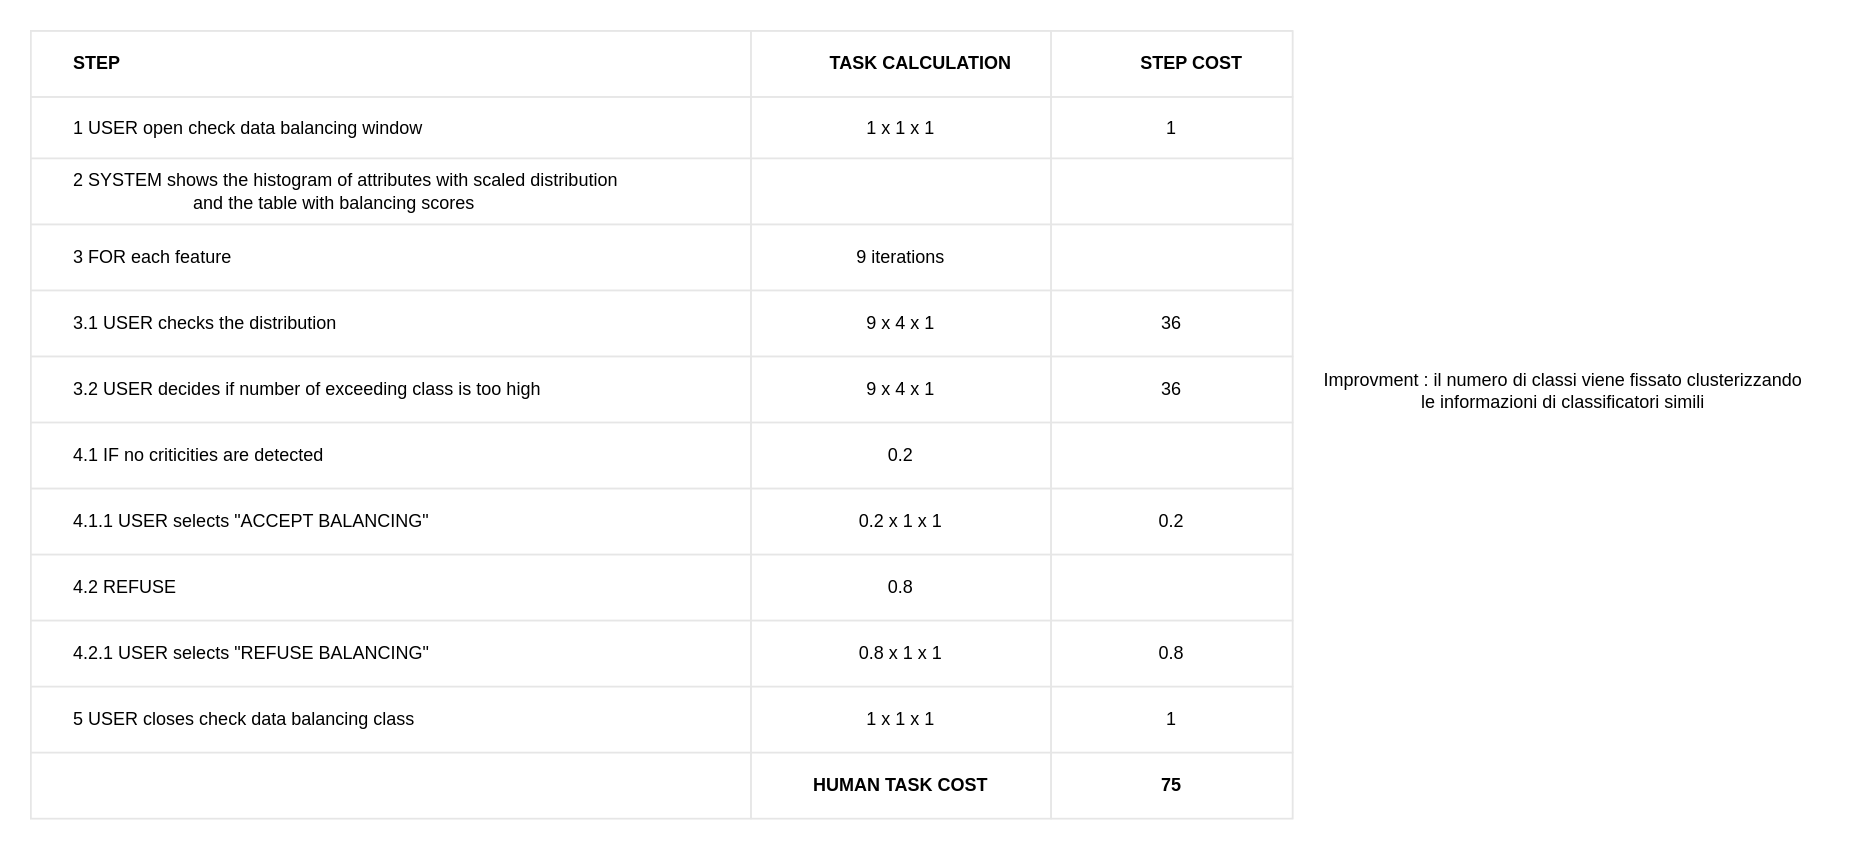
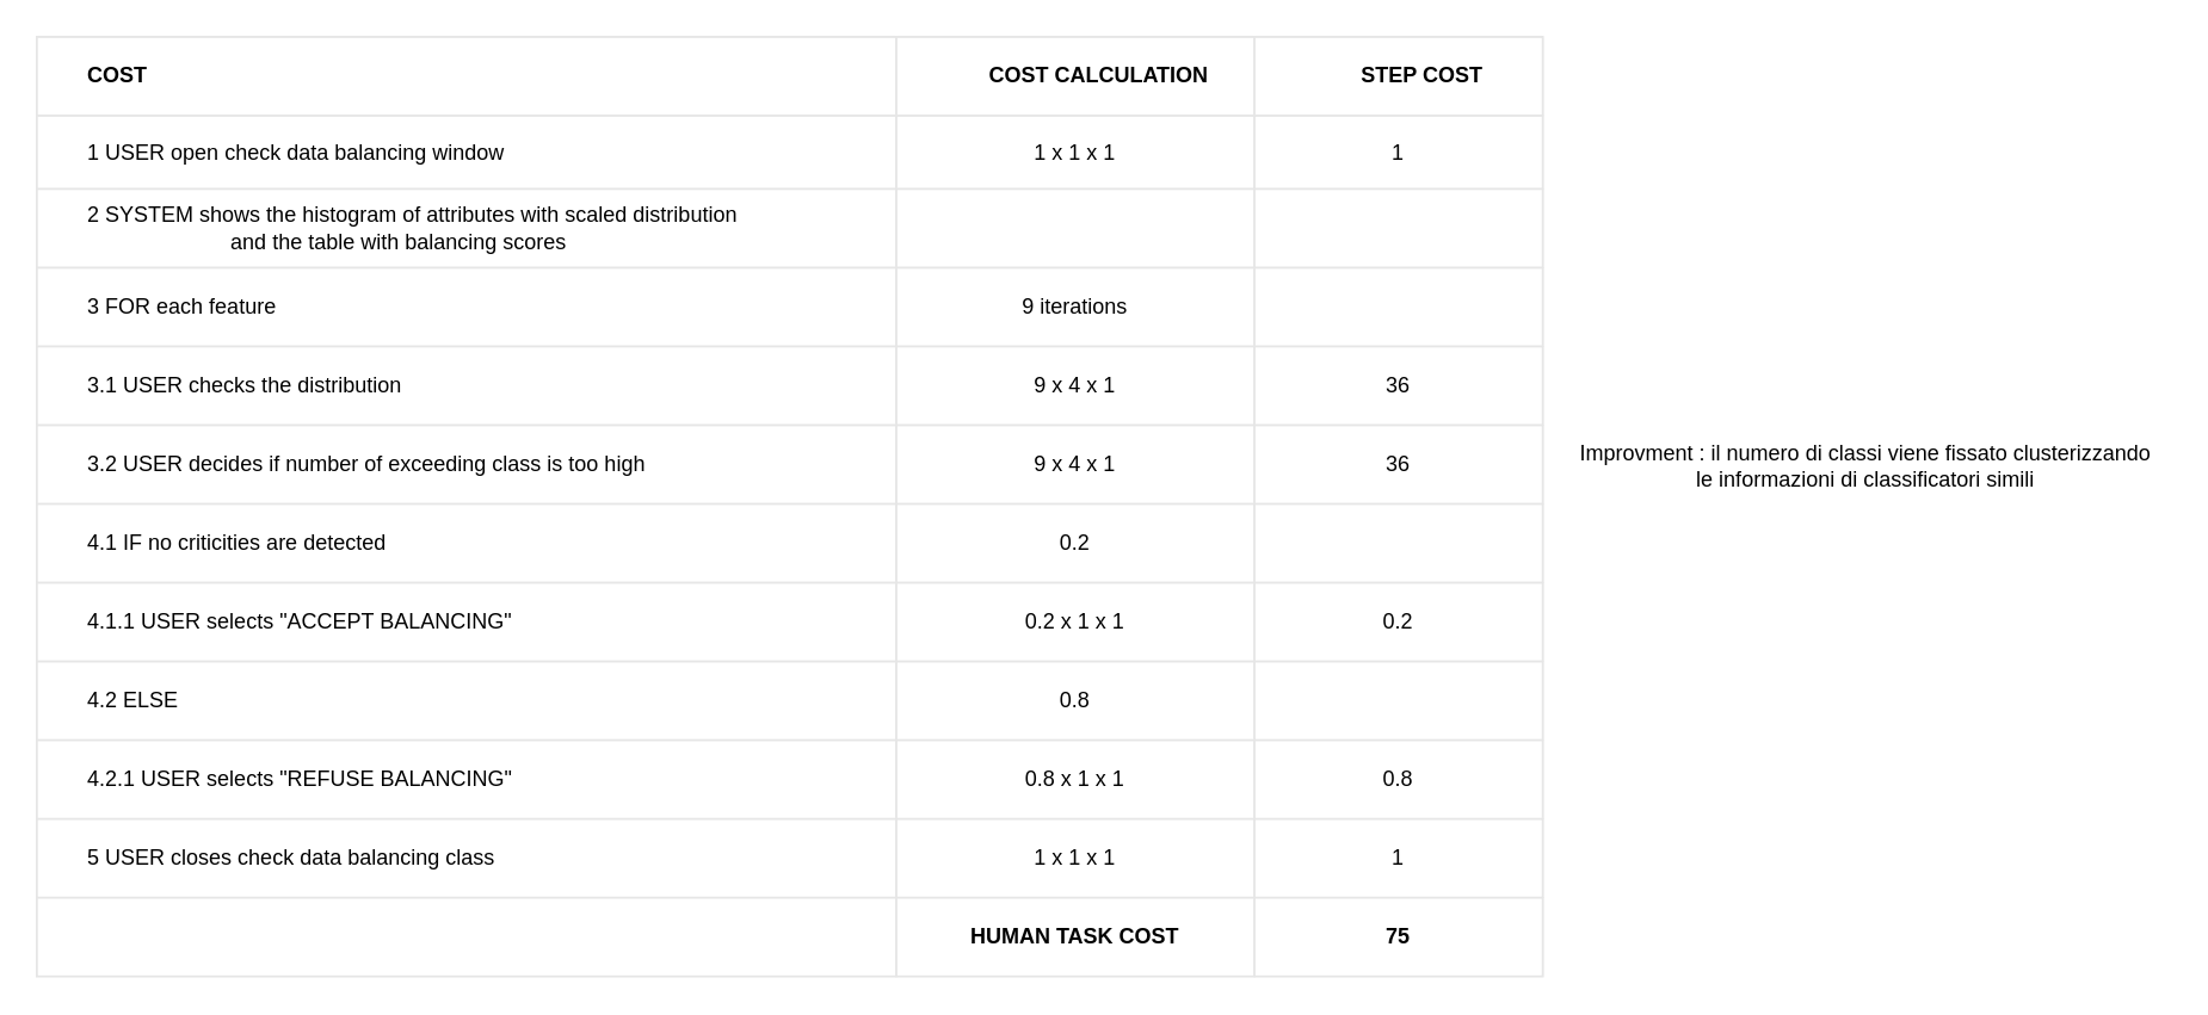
  <mxCell id="0" />
  <mxCell id="1" parent="0" />
  <mxCell id="2" value="" style="childLayout=tableLayout;recursiveResize=0;shadow=0;strokeColor=#E6E6E6;align=center;" parent="1" vertex="1"><mxGeometry x="20" y="20" width="841" height="525" as="geometry" /></mxCell>
  <mxCell id="3" value="" style="shape=tableRow;horizontal=0;startSize=0;swimlaneHead=0;swimlaneBody=0;top=0;left=0;bottom=0;right=0;dropTarget=0;collapsible=0;recursiveResize=0;expand=0;fontStyle=0;fillColor=none;strokeColor=inherit;align=center;" parent="2" vertex="1"><mxGeometry width="841" height="44" as="geometry" /></mxCell>
- <mxCell id="4" value="&lt;span style=&quot;white-space: pre;&quot;&gt;&#09;&lt;/span&gt;STEP" style="connectable=0;recursiveResize=0;strokeColor=inherit;fillColor=none;align=left;whiteSpace=wrap;html=1;fontStyle=1;labelPosition=center;verticalLabelPosition=middle;verticalAlign=middle;" parent="3" vertex="1"><mxGeometry width="480" height="44" as="geometry"><mxRectangle width="480" height="44" as="alternateBounds" /></mxGeometry></mxCell>
- <mxCell id="5" value="&lt;span style=&quot;white-space: pre;&quot;&gt;&#09;&lt;/span&gt;TASK CALCULATION" style="connectable=0;recursiveResize=0;strokeColor=inherit;fillColor=none;align=center;whiteSpace=wrap;html=1;fontStyle=1" parent="3" vertex="1"><mxGeometry x="480" width="200" height="44" as="geometry"><mxRectangle width="200" height="44" as="alternateBounds" /></mxGeometry></mxCell>
+ <mxCell id="4" value="&lt;span style=&quot;white-space: pre;&quot;&gt;&#09;&lt;/span&gt;COST" style="connectable=0;recursiveResize=0;strokeColor=inherit;fillColor=none;align=left;whiteSpace=wrap;html=1;fontStyle=1;labelPosition=center;verticalLabelPosition=middle;verticalAlign=middle;" parent="3" vertex="1"><mxGeometry width="480" height="44" as="geometry"><mxRectangle width="480" height="44" as="alternateBounds" /></mxGeometry></mxCell>
+ <mxCell id="5" value="&lt;span style=&quot;white-space: pre;&quot;&gt;&#09;&lt;/span&gt;COST CALCULATION" style="connectable=0;recursiveResize=0;strokeColor=inherit;fillColor=none;align=center;whiteSpace=wrap;html=1;fontStyle=1" parent="3" vertex="1"><mxGeometry x="480" width="200" height="44" as="geometry"><mxRectangle width="200" height="44" as="alternateBounds" /></mxGeometry></mxCell>
  <mxCell id="6" value="&lt;span style=&quot;white-space: pre;&quot;&gt;&#09;&lt;/span&gt;STEP COST" style="connectable=0;recursiveResize=0;strokeColor=inherit;fillColor=none;align=center;whiteSpace=wrap;html=1;fontStyle=1" parent="3" vertex="1"><mxGeometry x="680" width="161" height="44" as="geometry"><mxRectangle width="161" height="44" as="alternateBounds" /></mxGeometry></mxCell>
  <mxCell id="7" style="shape=tableRow;horizontal=0;startSize=0;swimlaneHead=0;swimlaneBody=0;top=0;left=0;bottom=0;right=0;dropTarget=0;collapsible=0;recursiveResize=0;expand=0;fontStyle=0;fillColor=none;strokeColor=inherit;align=center;" parent="2" vertex="1"><mxGeometry y="44" width="841" height="41" as="geometry" /></mxCell>
  <mxCell id="8" value="&lt;span style=&quot;white-space: pre;&quot;&gt;&#09;&lt;/span&gt;1 USER open check data balancing window&amp;nbsp;" style="connectable=0;recursiveResize=0;strokeColor=inherit;fillColor=none;align=left;whiteSpace=wrap;html=1;labelPosition=center;verticalLabelPosition=middle;verticalAlign=middle;" parent="7" vertex="1"><mxGeometry width="480" height="41" as="geometry"><mxRectangle width="480" height="41" as="alternateBounds" /></mxGeometry></mxCell>
  <mxCell id="9" value="1 x 1 x 1" style="connectable=0;recursiveResize=0;strokeColor=inherit;fillColor=none;align=center;whiteSpace=wrap;html=1;" parent="7" vertex="1"><mxGeometry x="480" width="200" height="41" as="geometry"><mxRectangle width="200" height="41" as="alternateBounds" /></mxGeometry></mxCell>
  <mxCell id="10" value="1" style="connectable=0;recursiveResize=0;strokeColor=inherit;fillColor=none;align=center;whiteSpace=wrap;html=1;" parent="7" vertex="1"><mxGeometry x="680" width="161" height="41" as="geometry"><mxRectangle width="161" height="41" as="alternateBounds" /></mxGeometry></mxCell>
  <mxCell id="11" style="shape=tableRow;horizontal=0;startSize=0;swimlaneHead=0;swimlaneBody=0;top=0;left=0;bottom=0;right=0;dropTarget=0;collapsible=0;recursiveResize=0;expand=0;fontStyle=0;fillColor=none;strokeColor=inherit;align=center;" parent="2" vertex="1"><mxGeometry y="85" width="841" height="44" as="geometry" /></mxCell>
  <mxCell id="12" value="&lt;span style=&quot;white-space: pre;&quot;&gt;&#09;&lt;/span&gt;2&amp;nbsp;SYSTEM shows the histogram of attributes with scaled distribution &lt;br&gt;&lt;span style=&quot;white-space: pre;&quot;&gt;&#09;&lt;/span&gt;&lt;span style=&quot;white-space: pre;&quot;&gt;&#09;&lt;/span&gt;&lt;span style=&quot;white-space: pre;&quot;&gt;&#09;&lt;/span&gt;&lt;span style=&quot;white-space: pre;&quot;&gt;&#09;&lt;/span&gt;and the table with balancing scores" style="connectable=0;recursiveResize=0;strokeColor=inherit;fillColor=none;align=left;whiteSpace=wrap;html=1;labelPosition=center;verticalLabelPosition=middle;verticalAlign=middle;" parent="11" vertex="1"><mxGeometry width="480" height="44" as="geometry"><mxRectangle width="480" height="44" as="alternateBounds" /></mxGeometry></mxCell>
  <mxCell id="13" value="" style="connectable=0;recursiveResize=0;strokeColor=inherit;fillColor=none;align=center;whiteSpace=wrap;html=1;" parent="11" vertex="1"><mxGeometry x="480" width="200" height="44" as="geometry"><mxRectangle width="200" height="44" as="alternateBounds" /></mxGeometry></mxCell>
  <mxCell id="14" value="" style="connectable=0;recursiveResize=0;strokeColor=inherit;fillColor=none;align=center;whiteSpace=wrap;html=1;" parent="11" vertex="1"><mxGeometry x="680" width="161" height="44" as="geometry"><mxRectangle width="161" height="44" as="alternateBounds" /></mxGeometry></mxCell>
  <mxCell id="15" style="shape=tableRow;horizontal=0;startSize=0;swimlaneHead=0;swimlaneBody=0;top=0;left=0;bottom=0;right=0;dropTarget=0;collapsible=0;recursiveResize=0;expand=0;fontStyle=0;fillColor=none;strokeColor=inherit;align=center;" parent="2" vertex="1"><mxGeometry y="129" width="841" height="44" as="geometry" /></mxCell>
  <mxCell id="16" value="&lt;span style=&quot;white-space: pre;&quot;&gt;&#09;&lt;/span&gt;3 FOR each feature" style="connectable=0;recursiveResize=0;strokeColor=inherit;fillColor=none;align=left;whiteSpace=wrap;html=1;labelPosition=center;verticalLabelPosition=middle;verticalAlign=middle;" parent="15" vertex="1"><mxGeometry width="480" height="44" as="geometry"><mxRectangle width="480" height="44" as="alternateBounds" /></mxGeometry></mxCell>
  <mxCell id="17" value="9 iterations" style="connectable=0;recursiveResize=0;strokeColor=inherit;fillColor=none;align=center;whiteSpace=wrap;html=1;" parent="15" vertex="1"><mxGeometry x="480" width="200" height="44" as="geometry"><mxRectangle width="200" height="44" as="alternateBounds" /></mxGeometry></mxCell>
  <mxCell id="18" style="connectable=0;recursiveResize=0;strokeColor=inherit;fillColor=none;align=center;whiteSpace=wrap;html=1;" parent="15" vertex="1"><mxGeometry x="680" width="161" height="44" as="geometry"><mxRectangle width="161" height="44" as="alternateBounds" /></mxGeometry></mxCell>
  <mxCell id="19" style="shape=tableRow;horizontal=0;startSize=0;swimlaneHead=0;swimlaneBody=0;top=0;left=0;bottom=0;right=0;dropTarget=0;collapsible=0;recursiveResize=0;expand=0;fontStyle=0;fillColor=none;strokeColor=inherit;align=center;" parent="2" vertex="1"><mxGeometry y="173" width="841" height="44" as="geometry" /></mxCell>
  <mxCell id="20" value="&lt;span style=&quot;white-space: pre;&quot;&gt;&#09;&lt;/span&gt;3.1 USER checks the distribution&amp;nbsp;" style="connectable=0;recursiveResize=0;strokeColor=inherit;fillColor=none;align=left;whiteSpace=wrap;html=1;labelPosition=center;verticalLabelPosition=middle;verticalAlign=middle;" parent="19" vertex="1"><mxGeometry width="480" height="44" as="geometry"><mxRectangle width="480" height="44" as="alternateBounds" /></mxGeometry></mxCell>
  <mxCell id="21" value="9 x 4 x 1" style="connectable=0;recursiveResize=0;strokeColor=inherit;fillColor=none;align=center;whiteSpace=wrap;html=1;" parent="19" vertex="1"><mxGeometry x="480" width="200" height="44" as="geometry"><mxRectangle width="200" height="44" as="alternateBounds" /></mxGeometry></mxCell>
  <mxCell id="22" value="36" style="connectable=0;recursiveResize=0;strokeColor=inherit;fillColor=none;align=center;whiteSpace=wrap;html=1;" parent="19" vertex="1"><mxGeometry x="680" width="161" height="44" as="geometry"><mxRectangle width="161" height="44" as="alternateBounds" /></mxGeometry></mxCell>
  <mxCell id="23" style="shape=tableRow;horizontal=0;startSize=0;swimlaneHead=0;swimlaneBody=0;top=0;left=0;bottom=0;right=0;dropTarget=0;collapsible=0;recursiveResize=0;expand=0;fontStyle=0;fillColor=none;strokeColor=inherit;align=center;" parent="2" vertex="1"><mxGeometry y="217" width="841" height="44" as="geometry" /></mxCell>
  <mxCell id="24" value="&lt;span style=&quot;white-space: pre;&quot;&gt;&#09;&lt;/span&gt;3.2 USER decides if number of exceeding class is too high" style="connectable=0;recursiveResize=0;strokeColor=inherit;fillColor=none;align=left;whiteSpace=wrap;html=1;labelPosition=center;verticalLabelPosition=middle;verticalAlign=middle;" parent="23" vertex="1"><mxGeometry width="480" height="44" as="geometry"><mxRectangle width="480" height="44" as="alternateBounds" /></mxGeometry></mxCell>
  <mxCell id="25" value="9 x 4 x 1" style="connectable=0;recursiveResize=0;strokeColor=inherit;fillColor=none;align=center;whiteSpace=wrap;html=1;" parent="23" vertex="1"><mxGeometry x="480" width="200" height="44" as="geometry"><mxRectangle width="200" height="44" as="alternateBounds" /></mxGeometry></mxCell>
  <mxCell id="26" value="36" style="connectable=0;recursiveResize=0;strokeColor=inherit;fillColor=none;align=center;whiteSpace=wrap;html=1;" parent="23" vertex="1"><mxGeometry x="680" width="161" height="44" as="geometry"><mxRectangle width="161" height="44" as="alternateBounds" /></mxGeometry></mxCell>
  <mxCell id="27" style="shape=tableRow;horizontal=0;startSize=0;swimlaneHead=0;swimlaneBody=0;top=0;left=0;bottom=0;right=0;dropTarget=0;collapsible=0;recursiveResize=0;expand=0;fontStyle=0;fillColor=none;strokeColor=inherit;align=center;" parent="2" vertex="1"><mxGeometry y="261" width="841" height="44" as="geometry" /></mxCell>
  <mxCell id="28" value="&lt;span style=&quot;white-space: pre;&quot;&gt;&#09;&lt;/span&gt;4.1 IF no criticities are detected" style="connectable=0;recursiveResize=0;strokeColor=inherit;fillColor=none;align=left;whiteSpace=wrap;html=1;labelPosition=center;verticalLabelPosition=middle;verticalAlign=middle;" parent="27" vertex="1"><mxGeometry width="480" height="44" as="geometry"><mxRectangle width="480" height="44" as="alternateBounds" /></mxGeometry></mxCell>
  <mxCell id="29" value="0.2" style="connectable=0;recursiveResize=0;strokeColor=inherit;fillColor=none;align=center;whiteSpace=wrap;html=1;" parent="27" vertex="1"><mxGeometry x="480" width="200" height="44" as="geometry"><mxRectangle width="200" height="44" as="alternateBounds" /></mxGeometry></mxCell>
  <mxCell id="30" value="" style="connectable=0;recursiveResize=0;strokeColor=inherit;fillColor=none;align=center;whiteSpace=wrap;html=1;" parent="27" vertex="1"><mxGeometry x="680" width="161" height="44" as="geometry"><mxRectangle width="161" height="44" as="alternateBounds" /></mxGeometry></mxCell>
  <mxCell id="31" style="shape=tableRow;horizontal=0;startSize=0;swimlaneHead=0;swimlaneBody=0;top=0;left=0;bottom=0;right=0;dropTarget=0;collapsible=0;recursiveResize=0;expand=0;fontStyle=0;fillColor=none;strokeColor=inherit;align=center;" parent="2" vertex="1"><mxGeometry y="305" width="841" height="44" as="geometry" /></mxCell>
  <mxCell id="32" value="&lt;span style=&quot;white-space: pre;&quot;&gt;&#09;&lt;/span&gt;4.1.1 USER selects &quot;ACCEPT BALANCING&quot;" style="connectable=0;recursiveResize=0;strokeColor=inherit;fillColor=none;align=left;whiteSpace=wrap;html=1;labelPosition=center;verticalLabelPosition=middle;verticalAlign=middle;" parent="31" vertex="1"><mxGeometry width="480" height="44" as="geometry"><mxRectangle width="480" height="44" as="alternateBounds" /></mxGeometry></mxCell>
  <mxCell id="33" value="0.2 x 1 x 1" style="connectable=0;recursiveResize=0;strokeColor=inherit;fillColor=none;align=center;whiteSpace=wrap;html=1;" parent="31" vertex="1"><mxGeometry x="480" width="200" height="44" as="geometry"><mxRectangle width="200" height="44" as="alternateBounds" /></mxGeometry></mxCell>
  <mxCell id="34" value="0.2" style="connectable=0;recursiveResize=0;strokeColor=inherit;fillColor=none;align=center;whiteSpace=wrap;html=1;" parent="31" vertex="1"><mxGeometry x="680" width="161" height="44" as="geometry"><mxRectangle width="161" height="44" as="alternateBounds" /></mxGeometry></mxCell>
  <mxCell id="35" style="shape=tableRow;horizontal=0;startSize=0;swimlaneHead=0;swimlaneBody=0;top=0;left=0;bottom=0;right=0;dropTarget=0;collapsible=0;recursiveResize=0;expand=0;fontStyle=0;fillColor=none;strokeColor=inherit;align=center;" parent="2" vertex="1"><mxGeometry y="349" width="841" height="44" as="geometry" /></mxCell>
- <mxCell id="36" value="&lt;span style=&quot;white-space: pre;&quot;&gt;&#09;&lt;/span&gt;4.2 REFUSE" style="connectable=0;recursiveResize=0;strokeColor=inherit;fillColor=none;align=left;whiteSpace=wrap;html=1;labelPosition=center;verticalLabelPosition=middle;verticalAlign=middle;" parent="35" vertex="1"><mxGeometry width="480" height="44" as="geometry"><mxRectangle width="480" height="44" as="alternateBounds" /></mxGeometry></mxCell>
+ <mxCell id="36" value="&lt;span style=&quot;white-space: pre;&quot;&gt;&#09;&lt;/span&gt;4.2 ELSE" style="connectable=0;recursiveResize=0;strokeColor=inherit;fillColor=none;align=left;whiteSpace=wrap;html=1;labelPosition=center;verticalLabelPosition=middle;verticalAlign=middle;" parent="35" vertex="1"><mxGeometry width="480" height="44" as="geometry"><mxRectangle width="480" height="44" as="alternateBounds" /></mxGeometry></mxCell>
  <mxCell id="37" value="0.8" style="connectable=0;recursiveResize=0;strokeColor=inherit;fillColor=none;align=center;whiteSpace=wrap;html=1;" parent="35" vertex="1"><mxGeometry x="480" width="200" height="44" as="geometry"><mxRectangle width="200" height="44" as="alternateBounds" /></mxGeometry></mxCell>
  <mxCell id="38" value="" style="connectable=0;recursiveResize=0;strokeColor=inherit;fillColor=none;align=center;whiteSpace=wrap;html=1;" parent="35" vertex="1"><mxGeometry x="680" width="161" height="44" as="geometry"><mxRectangle width="161" height="44" as="alternateBounds" /></mxGeometry></mxCell>
  <mxCell id="39" style="shape=tableRow;horizontal=0;startSize=0;swimlaneHead=0;swimlaneBody=0;top=0;left=0;bottom=0;right=0;dropTarget=0;collapsible=0;recursiveResize=0;expand=0;fontStyle=0;fillColor=none;strokeColor=inherit;align=center;" parent="2" vertex="1"><mxGeometry y="393" width="841" height="44" as="geometry" /></mxCell>
  <mxCell id="40" value="&#09;&lt;span style=&quot;white-space: pre;&quot;&gt;&#09;&lt;/span&gt;4.2.1 USER selects &quot;REFUSE BALANCING&quot;" style="connectable=0;recursiveResize=0;strokeColor=inherit;fillColor=none;align=left;whiteSpace=wrap;html=1;labelPosition=center;verticalLabelPosition=middle;verticalAlign=middle;" parent="39" vertex="1"><mxGeometry width="480" height="44" as="geometry"><mxRectangle width="480" height="44" as="alternateBounds" /></mxGeometry></mxCell>
  <mxCell id="41" value="&lt;span style=&quot;&quot;&gt;&lt;span style=&quot;white-space: pre;&quot;&gt;0.8&lt;/span&gt;&lt;/span&gt;&amp;nbsp;x 1 x 1" style="connectable=0;recursiveResize=0;strokeColor=inherit;fillColor=none;align=center;whiteSpace=wrap;html=1;" parent="39" vertex="1"><mxGeometry x="480" width="200" height="44" as="geometry"><mxRectangle width="200" height="44" as="alternateBounds" /></mxGeometry></mxCell>
  <mxCell id="42" value="0.8" style="connectable=0;recursiveResize=0;strokeColor=inherit;fillColor=none;align=center;whiteSpace=wrap;html=1;" parent="39" vertex="1"><mxGeometry x="680" width="161" height="44" as="geometry"><mxRectangle width="161" height="44" as="alternateBounds" /></mxGeometry></mxCell>
  <mxCell id="43" style="shape=tableRow;horizontal=0;startSize=0;swimlaneHead=0;swimlaneBody=0;top=0;left=0;bottom=0;right=0;dropTarget=0;collapsible=0;recursiveResize=0;expand=0;fontStyle=0;fillColor=none;strokeColor=inherit;align=center;" parent="2" vertex="1"><mxGeometry y="437" width="841" height="44" as="geometry" /></mxCell>
  <mxCell id="44" value="&lt;span style=&quot;white-space: pre;&quot;&gt;&#09;&lt;/span&gt;5&amp;nbsp;USER closes check data balancing&amp;nbsp;class&amp;nbsp;" style="connectable=0;recursiveResize=0;strokeColor=inherit;fillColor=none;align=left;whiteSpace=wrap;html=1;labelPosition=center;verticalLabelPosition=middle;verticalAlign=middle;" parent="43" vertex="1"><mxGeometry width="480" height="44" as="geometry"><mxRectangle width="480" height="44" as="alternateBounds" /></mxGeometry></mxCell>
  <mxCell id="45" value="1 x 1 x 1" style="connectable=0;recursiveResize=0;strokeColor=inherit;fillColor=none;align=center;whiteSpace=wrap;html=1;" parent="43" vertex="1"><mxGeometry x="480" width="200" height="44" as="geometry"><mxRectangle width="200" height="44" as="alternateBounds" /></mxGeometry></mxCell>
  <mxCell id="46" value="1" style="connectable=0;recursiveResize=0;strokeColor=inherit;fillColor=none;align=center;whiteSpace=wrap;html=1;" parent="43" vertex="1"><mxGeometry x="680" width="161" height="44" as="geometry"><mxRectangle width="161" height="44" as="alternateBounds" /></mxGeometry></mxCell>
  <mxCell id="47" style="shape=tableRow;horizontal=0;startSize=0;swimlaneHead=0;swimlaneBody=0;top=0;left=0;bottom=0;right=0;dropTarget=0;collapsible=0;recursiveResize=0;expand=0;fontStyle=0;fillColor=none;strokeColor=inherit;align=center;" parent="2" vertex="1"><mxGeometry y="481" width="841" height="44" as="geometry" /></mxCell>
  <mxCell id="48" style="connectable=0;recursiveResize=0;strokeColor=inherit;fillColor=none;align=left;whiteSpace=wrap;html=1;labelPosition=center;verticalLabelPosition=middle;verticalAlign=middle;" parent="47" vertex="1"><mxGeometry width="480" height="44" as="geometry"><mxRectangle width="480" height="44" as="alternateBounds" /></mxGeometry></mxCell>
  <mxCell id="49" value="&lt;span style=&quot;font-weight: 700;&quot;&gt;HUMAN TASK COST&lt;/span&gt;" style="connectable=0;recursiveResize=0;strokeColor=inherit;fillColor=none;align=center;whiteSpace=wrap;html=1;" parent="47" vertex="1"><mxGeometry x="480" width="200" height="44" as="geometry"><mxRectangle width="200" height="44" as="alternateBounds" /></mxGeometry></mxCell>
  <mxCell id="50" value="75" style="connectable=0;recursiveResize=0;strokeColor=inherit;fillColor=none;align=center;whiteSpace=wrap;html=1;fontStyle=1" parent="47" vertex="1"><mxGeometry x="680" width="161" height="44" as="geometry"><mxRectangle width="161" height="44" as="alternateBounds" /></mxGeometry></mxCell>
  <mxCell id="51" value="Improvment : il numero di classi viene fissato clusterizzando &lt;br&gt;le informazioni di classificatori simili" style="text;html=1;align=center;verticalAlign=middle;resizable=0;points=[];autosize=1;strokeColor=none;fillColor=none;" vertex="1" parent="1"><mxGeometry x="871" y="240" width="340" height="40" as="geometry" /></mxCell>
